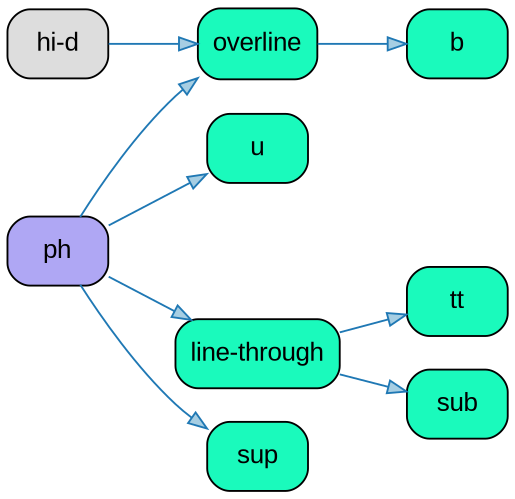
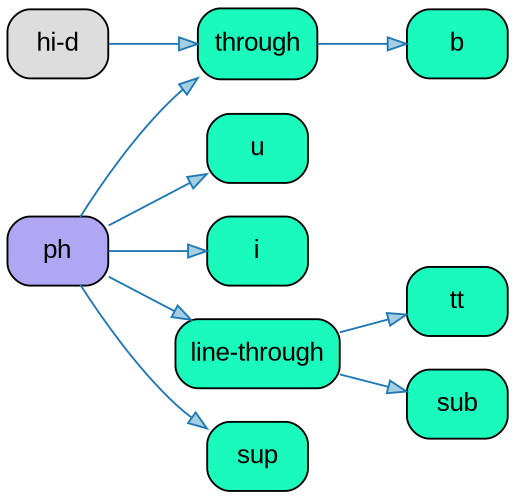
  strict digraph {
    rankdir=LR
    node [fillcolor="#1AFABC" fontname=Arial shape=Mrecord style=filled]
    edge [color="#1f78b4" fillcolor="#a6cee3"]
    n1 [fillcolor="#DDDDDD" label="hi-d"]
-   n2 [label=overline]
+   n2 [label=through]
    n3 [fillcolor="#AFA7F4" label=ph]
    n4 [label=u]
+   n5 [label=i]
    n6 [label="line-through"]
    n7 [label=sup]
    n8 [label=b]
    n9 [label=tt]
    n10 [label=sub]
    n1 -> n2
    n2 -> n8
    n3 -> n2
    n3 -> n4
+   n3 -> n5
    n3 -> n6
    n3 -> n7
    n6 -> n9
    n6 -> n10
  }
